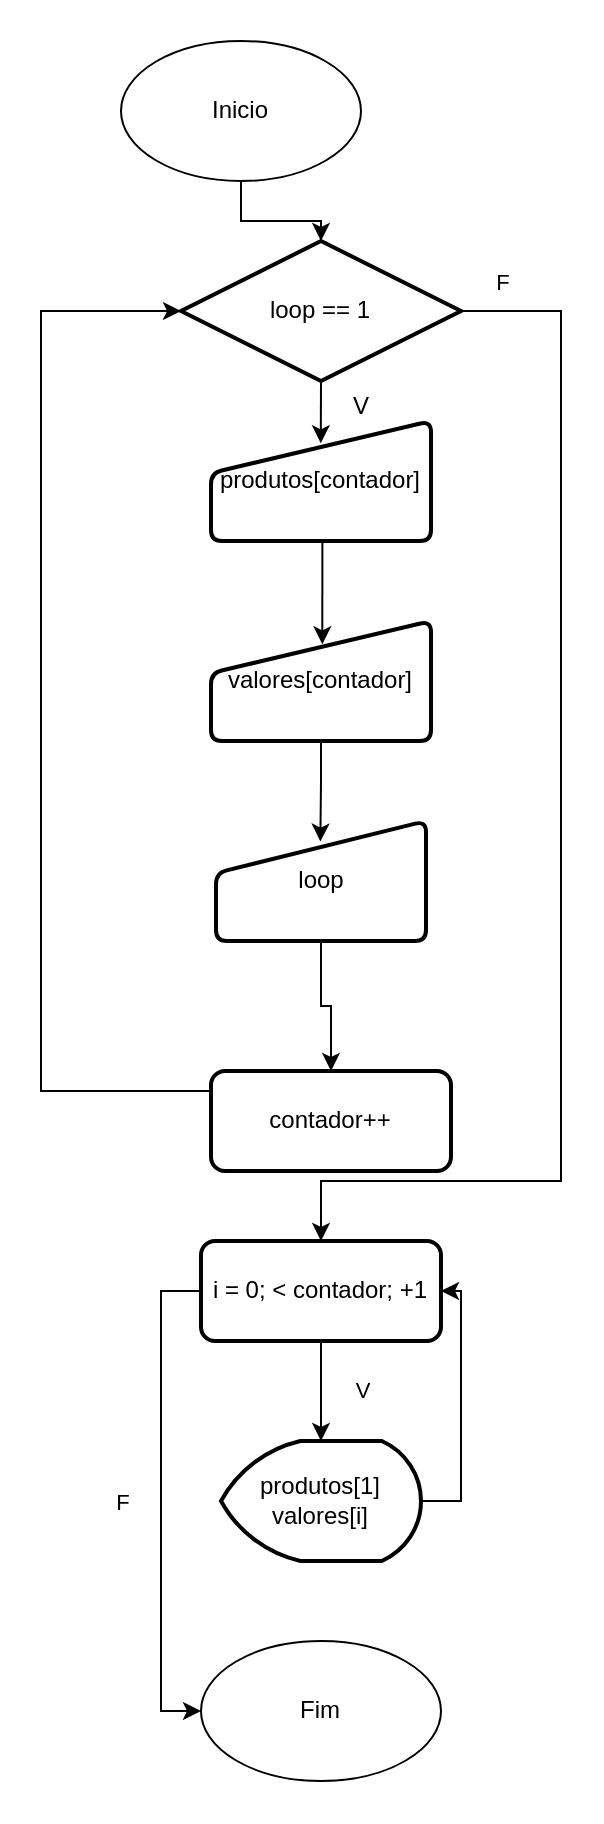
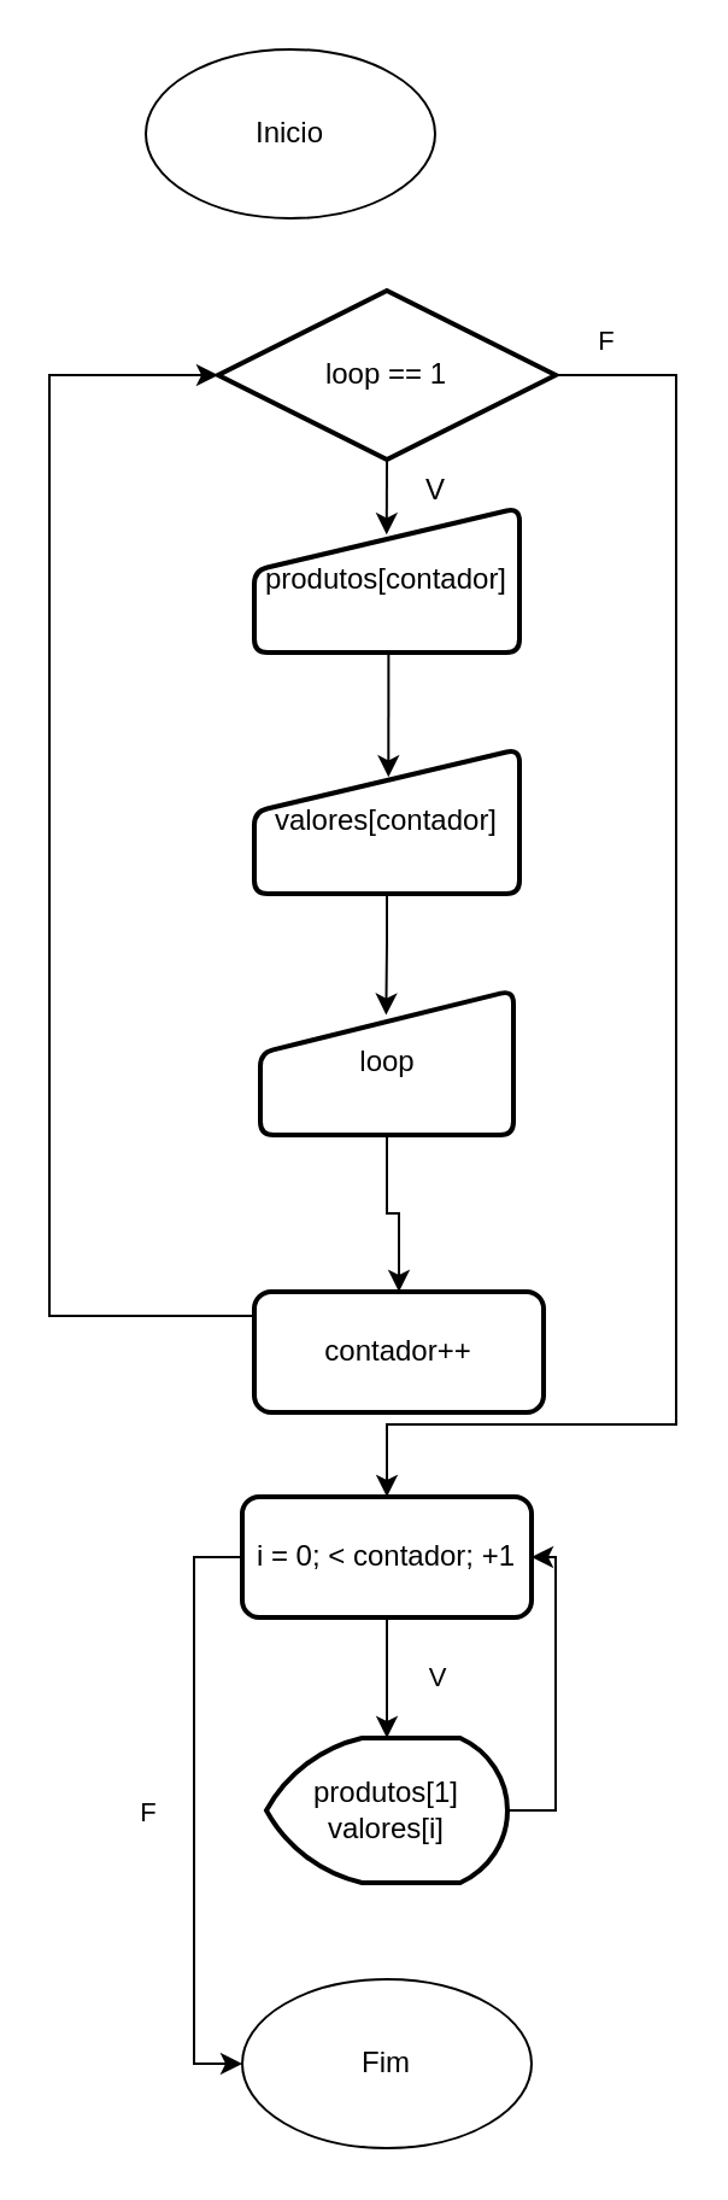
  <mxCell id="0" />
  <mxCell id="1" parent="0" />
  <mxCell id="2" value="Inicio" style="ellipse;whiteSpace=wrap;html=1;" parent="1" vertex="1"><mxGeometry x="60" y="20" width="120" height="70" as="geometry" /></mxCell>
  <mxCell id="3" value="Fim" style="ellipse;whiteSpace=wrap;html=1;" parent="1" vertex="1"><mxGeometry x="100" y="820" width="120" height="70" as="geometry" /></mxCell>
  <mxCell id="4" style="edgeStyle=orthogonalEdgeStyle;rounded=0;orthogonalLoop=1;jettySize=auto;html=1;exitX=0.5;exitY=1;exitDx=0;exitDy=0;entryX=0.497;entryY=0.171;entryDx=0;entryDy=0;entryPerimeter=0;" parent="1" source="24" target="25" edge="1"><mxGeometry relative="1" as="geometry"><mxPoint x="160" y="370" as="sourcePoint" /><mxPoint x="160" y="420" as="targetPoint" /></mxGeometry></mxCell>
  <mxCell id="5" style="edgeStyle=orthogonalEdgeStyle;rounded=0;orthogonalLoop=1;jettySize=auto;html=1;exitX=0.5;exitY=1;exitDx=0;exitDy=0;entryX=0.5;entryY=0;entryDx=0;entryDy=0;exitPerimeter=0;" parent="1" source="25" target="10" edge="1"><mxGeometry relative="1" as="geometry"><mxPoint x="160" y="470" as="sourcePoint" /></mxGeometry></mxCell>
  <mxCell id="6" style="edgeStyle=orthogonalEdgeStyle;rounded=0;orthogonalLoop=1;jettySize=auto;html=1;exitX=1;exitY=0.5;exitDx=0;exitDy=0;exitPerimeter=0;entryX=0.5;entryY=0;entryDx=0;entryDy=0;" parent="1" source="9" target="13" edge="1"><mxGeometry relative="1" as="geometry"><Array as="points"><mxPoint x="280" y="155" /><mxPoint x="280" y="590" /><mxPoint x="160" y="590" /></Array></mxGeometry></mxCell>
  <mxCell id="7" value="F" style="edgeLabel;html=1;align=center;verticalAlign=middle;resizable=0;points=[];" parent="6" vertex="1" connectable="0"><mxGeometry x="-0.899" y="2" relative="1" as="geometry"><mxPoint x="-12" y="-13" as="offset" /></mxGeometry></mxCell>
  <mxCell id="8" style="edgeStyle=orthogonalEdgeStyle;rounded=0;orthogonalLoop=1;jettySize=auto;html=1;exitX=0.5;exitY=1;exitDx=0;exitDy=0;exitPerimeter=0;entryX=0.499;entryY=0.186;entryDx=0;entryDy=0;entryPerimeter=0;" parent="1" source="9" target="23" edge="1"><mxGeometry relative="1" as="geometry"><mxPoint x="160" y="220" as="targetPoint" /></mxGeometry></mxCell>
  <mxCell id="9" value="loop == 1" style="strokeWidth=2;html=1;shape=mxgraph.flowchart.decision;whiteSpace=wrap;" parent="1" vertex="1"><mxGeometry x="90" y="120" width="140" height="70" as="geometry" /></mxCell>
  <mxCell id="10" value="contador++" style="rounded=1;whiteSpace=wrap;html=1;absoluteArcSize=1;arcSize=14;strokeWidth=2;" parent="1" vertex="1"><mxGeometry x="105" y="535" width="120" height="50" as="geometry" /></mxCell>
  <mxCell id="11" style="edgeStyle=orthogonalEdgeStyle;rounded=0;orthogonalLoop=1;jettySize=auto;html=1;exitX=0;exitY=0.5;exitDx=0;exitDy=0;entryX=0;entryY=0.5;entryDx=0;entryDy=0;" parent="1" source="13" target="3" edge="1"><mxGeometry relative="1" as="geometry" /></mxCell>
  <mxCell id="12" value="F" style="edgeLabel;html=1;align=center;verticalAlign=middle;resizable=0;points=[];" parent="11" vertex="1" connectable="0"><mxGeometry x="-0.096" y="3" relative="1" as="geometry"><mxPoint x="-23" y="12" as="offset" /></mxGeometry></mxCell>
  <mxCell id="13" value="i = 0; &amp;lt; contador; +1" style="rounded=1;whiteSpace=wrap;html=1;absoluteArcSize=1;arcSize=14;strokeWidth=2;" parent="1" vertex="1"><mxGeometry x="100" y="620" width="120" height="50" as="geometry" /></mxCell>
  <mxCell id="14" style="edgeStyle=orthogonalEdgeStyle;rounded=0;orthogonalLoop=1;jettySize=auto;html=1;exitX=1;exitY=0.5;exitDx=0;exitDy=0;exitPerimeter=0;entryX=1;entryY=0.5;entryDx=0;entryDy=0;" parent="1" source="15" target="13" edge="1"><mxGeometry relative="1" as="geometry" /></mxCell>
  <mxCell id="15" value="produtos[1]&lt;div&gt;valores[i]&lt;/div&gt;" style="strokeWidth=2;html=1;shape=mxgraph.flowchart.display;whiteSpace=wrap;" parent="1" vertex="1"><mxGeometry x="110" y="720" width="100" height="60" as="geometry" /></mxCell>
  <mxCell id="16" style="edgeStyle=orthogonalEdgeStyle;rounded=0;orthogonalLoop=1;jettySize=auto;html=1;exitX=0.5;exitY=1;exitDx=0;exitDy=0;entryX=0.5;entryY=0;entryDx=0;entryDy=0;entryPerimeter=0;" parent="1" source="13" target="15" edge="1"><mxGeometry relative="1" as="geometry" /></mxCell>
  <mxCell id="17" value="&lt;span style=&quot;color: rgba(0, 0, 0, 0); font-family: monospace; font-size: 0px; text-align: start; background-color: rgb(251, 251, 251);&quot;&gt;%3CmxGraphModel%3E%3Croot%3E%3CmxCell%20id%3D%220%22%2F%3E%3CmxCell%20id%3D%221%22%20parent%3D%220%22%2F%3E%3CmxCell%20id%3D%222%22%20value%3D%22contador%2B%2B%22%20style%3D%22rounded%3D1%3BwhiteSpace%3Dwrap%3Bhtml%3D1%3BabsoluteArcSize%3D1%3BarcSize%3D14%3BstrokeWidth%3D2%3B%22%20vertex%3D%221%22%20parent%3D%221%22%3E%3CmxGeometry%20x%3D%22210%22%20y%3D%22380%22%20width%3D%22120%22%20height%3D%2250%22%20as%3D%22geometry%22%2F%3E%3C%2FmxCell%3E%3C%2Froot%3E%3C%2FmxGraphModel%3E&lt;/span&gt;&lt;span style=&quot;color: rgba(0, 0, 0, 0); font-family: monospace; font-size: 0px; text-align: start; background-color: rgb(251, 251, 251);&quot;&gt;%3CmxGraphModel%3E%3Croot%3E%3CmxCell%20id%3D%220%22%2F%3E%3CmxCell%20id%3D%221%22%20parent%3D%220%22%2F%3E%3CmxCell%20id%3D%222%22%20value%3D%22contador%2B%2B%22%20style%3D%22rounded%3D1%3BwhiteSpace%3Dwrap%3Bhtml%3D1%3BabsoluteArcSize%3D1%3BarcSize%3D14%3BstrokeWidth%3D2%3B%22%20vertex%3D%221%22%20parent%3D%221%22%3E%3CmxGeometry%20x%3D%22210%22%20y%3D%22380%22%20width%3D%22120%22%20height%3D%2250%22%20as%3D%22geometry%22%2F%3E%3C%2FmxCell%3E%3C%2Froot%3E%3C%2FmxGraphModel%3E&lt;/span&gt;" style="edgeLabel;html=1;align=center;verticalAlign=middle;resizable=0;points=[];" parent="16" vertex="1" connectable="0"><mxGeometry x="-0.04" y="4" relative="1" as="geometry"><mxPoint as="offset" /></mxGeometry></mxCell>
  <mxCell id="18" value="V" style="edgeLabel;html=1;align=center;verticalAlign=middle;resizable=0;points=[];" parent="16" vertex="1" connectable="0"><mxGeometry x="-0.04" y="5" relative="1" as="geometry"><mxPoint x="15" as="offset" /></mxGeometry></mxCell>
- <mxCell id="19" style="edgeStyle=orthogonalEdgeStyle;rounded=0;orthogonalLoop=1;jettySize=auto;html=1;exitX=0.5;exitY=1;exitDx=0;exitDy=0;entryX=0.5;entryY=0;entryDx=0;entryDy=0;entryPerimeter=0;" parent="1" source="2" target="9" edge="1"><mxGeometry relative="1" as="geometry" /></mxCell>
  <mxCell id="20" style="edgeStyle=orthogonalEdgeStyle;rounded=0;orthogonalLoop=1;jettySize=auto;html=1;exitX=0;exitY=0.5;exitDx=0;exitDy=0;entryX=0;entryY=0.5;entryDx=0;entryDy=0;entryPerimeter=0;" parent="1" source="10" target="9" edge="1"><mxGeometry relative="1" as="geometry"><Array as="points"><mxPoint x="20" y="545" /><mxPoint x="20" y="155" /></Array></mxGeometry></mxCell>
  <mxCell id="21" value="V" style="text;html=1;align=center;verticalAlign=middle;resizable=0;points=[];autosize=1;strokeColor=none;fillColor=none;" parent="1" vertex="1"><mxGeometry x="165" y="188" width="30" height="30" as="geometry" /></mxCell>
  <mxCell id="22" value="" style="edgeStyle=orthogonalEdgeStyle;rounded=0;orthogonalLoop=1;jettySize=auto;html=1;exitX=0.5;exitY=1;exitDx=0;exitDy=0;entryX=0.506;entryY=0.194;entryDx=0;entryDy=0;entryPerimeter=0;" edge="1" parent="1" source="23" target="24"><mxGeometry relative="1" as="geometry"><mxPoint x="160" y="320" as="targetPoint" /><Array as="points"><mxPoint x="160" y="322" /></Array></mxGeometry></mxCell>
  <mxCell id="23" value="produtos[contador]" style="html=1;strokeWidth=2;shape=manualInput;whiteSpace=wrap;rounded=1;size=26;arcSize=11;" vertex="1" parent="1"><mxGeometry x="105" y="210" width="110" height="60" as="geometry" /></mxCell>
  <mxCell id="24" value="valores[contador]" style="html=1;strokeWidth=2;shape=manualInput;whiteSpace=wrap;rounded=1;size=26;arcSize=11;" vertex="1" parent="1"><mxGeometry x="105" y="310" width="110" height="60" as="geometry" /></mxCell>
  <mxCell id="25" value="loop" style="html=1;strokeWidth=2;shape=manualInput;whiteSpace=wrap;rounded=1;size=26;arcSize=11;" vertex="1" parent="1"><mxGeometry x="107.5" y="410" width="105" height="60" as="geometry" /></mxCell>
